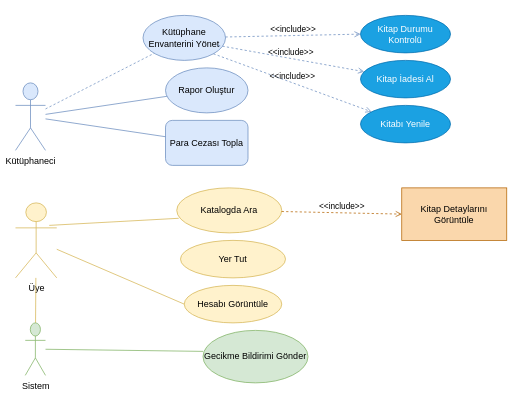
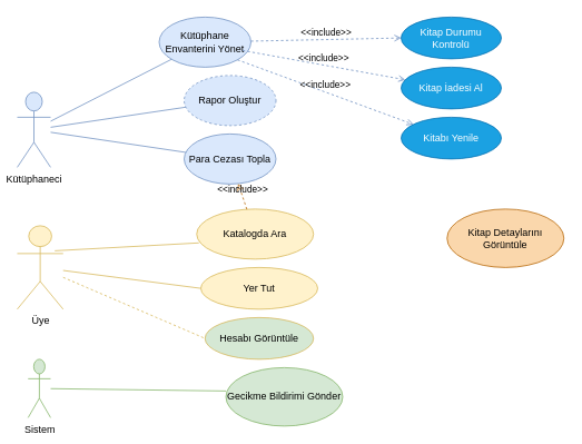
  <mxCell id="0" />
  <mxCell id="1" parent="0" />
  <mxCell id="2" value="Kütüphaneci" style="shape=umlActor;html=1;verticalLabelPosition=bottom;verticalAlign=top;align=center;fillColor=#dae8fc;strokeColor=#6c8ebf;" parent="1" vertex="1"><mxGeometry x="20" y="110" width="40" height="90" as="geometry" /></mxCell>
  <mxCell id="3" value="Kütüphane Envanterini Yönet" style="ellipse;whiteSpace=wrap;html=1;fillColor=#dae8fc;strokeColor=#6c8ebf;" parent="1" vertex="1"><mxGeometry x="190" y="20" width="110" height="60" as="geometry" /></mxCell>
- <mxCell id="4" value="Rapor Oluştur" style="ellipse;whiteSpace=wrap;html=1;fillColor=#dae8fc;strokeColor=#6c8ebf;" parent="1" vertex="1"><mxGeometry x="220" y="90" width="110" height="60" as="geometry" /></mxCell>
- <mxCell id="5" value="Para Cezası Topla" style="whiteSpace=wrap;html=1;fillColor=#dae8fc;strokeColor=#6c8ebf;rounded=1;" parent="1" vertex="1"><mxGeometry x="220" y="160" width="110" height="60" as="geometry" /></mxCell>
- <mxCell id="6" value="" style="edgeStyle=none;html=1;endArrow=none;verticalAlign=bottom;rounded=0;fillColor=#dae8fc;strokeColor=#6c8ebf;dashed=1;" parent="1" source="2" target="3" edge="1"><mxGeometry width="160" relative="1" as="geometry"><mxPoint x="300" y="270" as="sourcePoint" /><mxPoint x="460" y="270" as="targetPoint" /></mxGeometry></mxCell>
+ <mxCell id="4" value="Rapor Oluştur" style="ellipse;whiteSpace=wrap;html=1;fillColor=#dae8fc;strokeColor=#6c8ebf;dashed=1;" parent="1" vertex="1"><mxGeometry x="220" y="90" width="110" height="60" as="geometry" /></mxCell>
+ <mxCell id="5" value="Para Cezası Topla" style="ellipse;whiteSpace=wrap;html=1;fillColor=#dae8fc;strokeColor=#6c8ebf;" parent="1" vertex="1"><mxGeometry x="220" y="160" width="110" height="60" as="geometry" /></mxCell>
+ <mxCell id="6" value="" style="edgeStyle=none;html=1;endArrow=none;verticalAlign=bottom;rounded=0;fillColor=#dae8fc;strokeColor=#6c8ebf;" parent="1" source="2" target="3" edge="1"><mxGeometry width="160" relative="1" as="geometry"><mxPoint x="300" y="270" as="sourcePoint" /><mxPoint x="460" y="270" as="targetPoint" /></mxGeometry></mxCell>
  <mxCell id="7" value="" style="edgeStyle=none;html=1;endArrow=none;verticalAlign=bottom;rounded=0;fillColor=#dae8fc;strokeColor=#6c8ebf;" parent="1" source="2" target="4" edge="1"><mxGeometry width="160" relative="1" as="geometry"><mxPoint x="130" y="151" as="sourcePoint" /><mxPoint x="222" y="84" as="targetPoint" /></mxGeometry></mxCell>
  <mxCell id="8" value="" style="edgeStyle=none;html=1;endArrow=none;verticalAlign=bottom;rounded=0;fillColor=#dae8fc;strokeColor=#6c8ebf;" parent="1" source="2" target="5" edge="1"><mxGeometry width="160" relative="1" as="geometry"><mxPoint x="130" y="161" as="sourcePoint" /><mxPoint x="233" y="140" as="targetPoint" /></mxGeometry></mxCell>
  <mxCell id="9" value="&amp;lt;&amp;lt;include&amp;gt;&amp;gt;" style="edgeStyle=none;html=1;endArrow=open;verticalAlign=bottom;dashed=1;labelBackgroundColor=none;rounded=0;fillColor=#dae8fc;strokeColor=#6c8ebf;entryX=0;entryY=0.5;entryDx=0;entryDy=0;" parent="1" source="3" target="12" edge="1"><mxGeometry width="160" relative="1" as="geometry"><mxPoint x="300" y="50" as="sourcePoint" /><mxPoint x="460" y="50" as="targetPoint" /></mxGeometry></mxCell>
  <mxCell id="10" value="&amp;lt;&amp;lt;include&amp;gt;&amp;gt;" style="edgeStyle=none;html=1;endArrow=open;verticalAlign=bottom;dashed=1;labelBackgroundColor=none;rounded=0;fillColor=#dae8fc;strokeColor=#6c8ebf;" parent="1" target="13" edge="1"><mxGeometry width="160" relative="1" as="geometry"><mxPoint x="290" y="60" as="sourcePoint" /><mxPoint x="470" y="100" as="targetPoint" /></mxGeometry></mxCell>
  <mxCell id="11" value="&amp;lt;&amp;lt;include&amp;gt;&amp;gt;" style="edgeStyle=none;html=1;endArrow=open;verticalAlign=bottom;dashed=1;labelBackgroundColor=none;rounded=0;fillColor=#dae8fc;strokeColor=#6c8ebf;exitX=1;exitY=1;exitDx=0;exitDy=0;" parent="1" source="3" target="14" edge="1"><mxGeometry width="160" relative="1" as="geometry"><mxPoint x="300" y="70" as="sourcePoint" /><mxPoint x="460" y="130" as="targetPoint" /></mxGeometry></mxCell>
  <mxCell id="12" value="Kitap Durumu Kontrolü" style="ellipse;whiteSpace=wrap;html=1;fillColor=#1ba1e2;fontColor=#ffffff;strokeColor=#006EAF;" parent="1" vertex="1"><mxGeometry x="480" y="20" width="120" height="50" as="geometry" /></mxCell>
  <mxCell id="13" value="Kitap İadesi Al" style="ellipse;whiteSpace=wrap;html=1;fillColor=#1ba1e2;fontColor=#ffffff;strokeColor=#006EAF;" parent="1" vertex="1"><mxGeometry x="480" y="80" width="120" height="50" as="geometry" /></mxCell>
  <mxCell id="14" value="Kitabı Yenile" style="ellipse;whiteSpace=wrap;html=1;fillColor=#1ba1e2;fontColor=#ffffff;strokeColor=#006EAF;" parent="1" vertex="1"><mxGeometry x="480" y="140" width="120" height="50" as="geometry" /></mxCell>
  <mxCell id="15" value="Üye" style="shape=umlActor;html=1;verticalLabelPosition=bottom;verticalAlign=top;align=center;fillColor=#fff2cc;strokeColor=#d6b656;" parent="1" vertex="1"><mxGeometry x="20" y="270" width="55" height="100" as="geometry" /></mxCell>
  <mxCell id="16" value="" style="edgeStyle=none;html=1;endArrow=none;verticalAlign=bottom;rounded=0;exitX=0.818;exitY=0.3;exitDx=0;exitDy=0;exitPerimeter=0;entryX=0.019;entryY=0.676;entryDx=0;entryDy=0;entryPerimeter=0;fillColor=#fff2cc;strokeColor=#d6b656;" parent="1" source="15" target="17" edge="1"><mxGeometry width="160" relative="1" as="geometry"><mxPoint x="90" y="340" as="sourcePoint" /><mxPoint x="250" y="340" as="targetPoint" /></mxGeometry></mxCell>
  <mxCell id="17" value="Katalogda Ara" style="ellipse;whiteSpace=wrap;html=1;fillColor=#fff2cc;strokeColor=#d6b656;" parent="1" vertex="1"><mxGeometry x="235" y="250" width="140" height="60" as="geometry" /></mxCell>
- <mxCell id="18" value="" style="edgeStyle=none;html=1;endArrow=none;verticalAlign=bottom;rounded=0;fillColor=#fff2cc;strokeColor=#d6b656;" parent="1" source="15" target="24" edge="1"><mxGeometry width="160" relative="1" as="geometry"><mxPoint x="70" y="420" as="sourcePoint" /><mxPoint x="250" y="420" as="targetPoint" /></mxGeometry></mxCell>
+ <mxCell id="18" value="" style="edgeStyle=none;html=1;endArrow=none;verticalAlign=bottom;rounded=0;entryX=0;entryY=0.5;entryDx=0;entryDy=0;fillColor=#fff2cc;strokeColor=#d6b656;" parent="1" source="15" target="19" edge="1"><mxGeometry width="160" relative="1" as="geometry"><mxPoint x="70" y="420" as="sourcePoint" /><mxPoint x="250" y="420" as="targetPoint" /></mxGeometry></mxCell>
  <mxCell id="19" value="Yer Tut" style="ellipse;whiteSpace=wrap;html=1;fillColor=#fff2cc;strokeColor=#d6b656;" parent="1" vertex="1"><mxGeometry x="240" y="320" width="140" height="50" as="geometry" /></mxCell>
- <mxCell id="20" value="" style="edgeStyle=none;html=1;endArrow=none;verticalAlign=bottom;rounded=0;entryX=0;entryY=0.5;entryDx=0;entryDy=0;fillColor=#fff2cc;strokeColor=#d6b656;" parent="1" source="15" target="21" edge="1"><mxGeometry width="160" relative="1" as="geometry"><mxPoint x="70" y="443" as="sourcePoint" /><mxPoint x="240" y="500" as="targetPoint" /></mxGeometry></mxCell>
- <mxCell id="21" value="Hesabı Görüntüle" style="ellipse;whiteSpace=wrap;html=1;fillColor=#fff2cc;strokeColor=#d6b656;" parent="1" vertex="1"><mxGeometry x="245" y="380" width="130" height="50" as="geometry" /></mxCell>
- <mxCell id="22" value="&amp;lt;&amp;lt;include&amp;gt;&amp;gt;" style="edgeStyle=none;html=1;endArrow=open;verticalAlign=bottom;dashed=1;labelBackgroundColor=none;rounded=0;fillColor=#fad7ac;strokeColor=#b46504;entryX=0;entryY=0.5;entryDx=0;entryDy=0;" parent="1" source="17" target="23" edge="1"><mxGeometry width="160" relative="1" as="geometry"><mxPoint x="380" y="300" as="sourcePoint" /><mxPoint x="540" y="300" as="targetPoint" /></mxGeometry></mxCell>
- <mxCell id="23" value="Kitap Detaylarını Görüntüle" style="whiteSpace=wrap;html=1;fillColor=#fad7ac;strokeColor=#b46504;rounded=0;" parent="1" vertex="1"><mxGeometry x="535" y="250" width="140" height="70" as="geometry" /></mxCell>
+ <mxCell id="20" value="" style="edgeStyle=none;html=1;endArrow=none;verticalAlign=bottom;rounded=0;entryX=0;entryY=0.5;entryDx=0;entryDy=0;fillColor=#fff2cc;strokeColor=#d6b656;dashed=1;" parent="1" source="15" target="21" edge="1"><mxGeometry width="160" relative="1" as="geometry"><mxPoint x="70" y="443" as="sourcePoint" /><mxPoint x="240" y="500" as="targetPoint" /></mxGeometry></mxCell>
+ <mxCell id="21" value="Hesabı Görüntüle" style="ellipse;whiteSpace=wrap;html=1;fillColor=#d5e8d4;strokeColor=#d6b656;" parent="1" vertex="1"><mxGeometry x="245" y="380" width="130" height="50" as="geometry" /></mxCell>
+ <mxCell id="22" value="&amp;lt;&amp;lt;include&amp;gt;&amp;gt;" style="edgeStyle=none;html=1;endArrow=open;verticalAlign=bottom;dashed=1;labelBackgroundColor=none;rounded=0;fillColor=#fad7ac;strokeColor=#b46504;" parent="1" source="17" target="5" edge="1"><mxGeometry width="160" relative="1" as="geometry"><mxPoint x="380" y="300" as="sourcePoint" /><mxPoint x="540" y="300" as="targetPoint" /></mxGeometry></mxCell>
+ <mxCell id="23" value="Kitap Detaylarını Görüntüle" style="ellipse;whiteSpace=wrap;html=1;fillColor=#fad7ac;strokeColor=#b46504;" parent="1" vertex="1"><mxGeometry x="535" y="250" width="140" height="70" as="geometry" /></mxCell>
  <mxCell id="24" value="Sistem" style="shape=umlActor;html=1;verticalLabelPosition=bottom;verticalAlign=top;align=center;fillColor=#d5e8d4;strokeColor=#82b366;" parent="1" vertex="1"><mxGeometry x="33" y="430" width="27" height="70" as="geometry" /></mxCell>
  <mxCell id="25" value="" style="edgeStyle=none;html=1;endArrow=none;verticalAlign=bottom;rounded=0;entryX=0;entryY=0.4;entryDx=0;entryDy=0;entryPerimeter=0;fillColor=#d5e8d4;strokeColor=#82b366;" parent="1" source="24" target="26" edge="1"><mxGeometry width="160" relative="1" as="geometry"><mxPoint x="90" y="470" as="sourcePoint" /><mxPoint x="250" y="470" as="targetPoint" /></mxGeometry></mxCell>
  <mxCell id="26" value="Gecikme Bildirimi Gönder" style="ellipse;whiteSpace=wrap;html=1;fillColor=#d5e8d4;strokeColor=#82b366;" parent="1" vertex="1"><mxGeometry x="270" y="440" width="140" height="70" as="geometry" /></mxCell>
